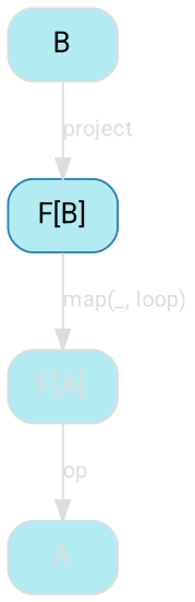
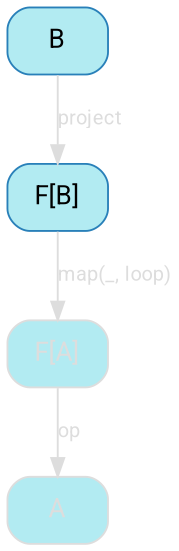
  digraph {
    rankdir=TB
    splines=false
    node [color="#2980B9" fillcolor="#b2ebf2" fontcolor="#000000" fontname="Segoe UI,Roboto,Helvetica,Arial,sans-serif" shape=rectangle style="rounded,filled"]
    edge [color="#dddddd" fontcolor="#dddddd" fontname="Segoe UI,Roboto,Helvetica,Arial,sans-serif" fontsize=11]
    n1 [label="F[B]"]
    n2 [color="#dddddd" fontcolor="#dddddd" label="F[A]"]
    A [color="#dddddd" fontcolor="#dddddd"]
-   B [color="#dddddd"]
+   B
    n1 -> n2 [label="map(_, loop)"]
    n2 -> A [label=op]
    B -> n1 [label=project]
  }
